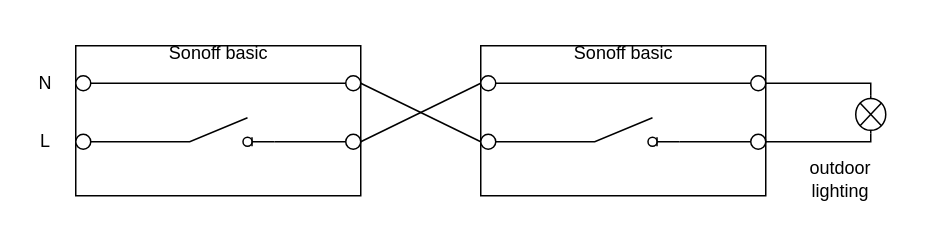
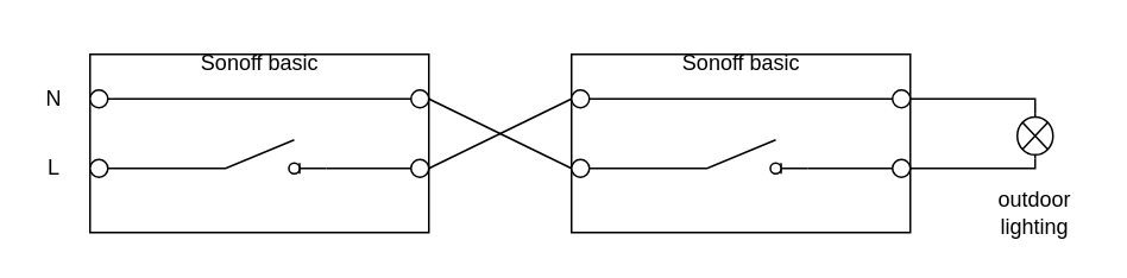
  <mxCell id="0" />
  <mxCell id="1" parent="0" />
  <mxCell id="2" value="" style="rounded=0;whiteSpace=wrap;html=1;" vertex="1" parent="1"><mxGeometry x="50" y="30" width="190" height="100" as="geometry" /></mxCell>
  <mxCell id="3" value="" style="pointerEvents=1;verticalLabelPosition=bottom;shadow=0;dashed=0;align=center;html=1;verticalAlign=top;shape=mxgraph.electrical.electro-mechanical.switch_disconnector;" vertex="1" parent="1"><mxGeometry x="107.5" y="78" width="75" height="19" as="geometry" /></mxCell>
  <mxCell id="4" value="" style="endArrow=none;html=1;rounded=0;" edge="1" parent="1" target="2"><mxGeometry width="50" height="50" relative="1" as="geometry"><mxPoint x="50" y="60" as="sourcePoint" /><mxPoint x="90" y="60" as="targetPoint" /></mxGeometry></mxCell>
  <mxCell id="5" value="" style="endArrow=none;html=1;rounded=0;exitX=0;exitY=0.25;exitDx=0;exitDy=0;entryX=1;entryY=0.25;entryDx=0;entryDy=0;" edge="1" parent="1" source="2" target="2"><mxGeometry width="50" height="50" relative="1" as="geometry"><mxPoint x="130" y="150" as="sourcePoint" /><mxPoint x="180" y="100" as="targetPoint" /></mxGeometry></mxCell>
  <mxCell id="6" value="" style="ellipse;whiteSpace=wrap;html=1;aspect=fixed;" vertex="1" parent="1"><mxGeometry x="50" y="50" width="10" height="10" as="geometry" /></mxCell>
  <mxCell id="7" value="" style="ellipse;whiteSpace=wrap;html=1;aspect=fixed;" vertex="1" parent="1"><mxGeometry x="230" y="50" width="10" height="10" as="geometry" /></mxCell>
  <mxCell id="8" value="" style="ellipse;whiteSpace=wrap;html=1;aspect=fixed;" vertex="1" parent="1"><mxGeometry x="230" y="89" width="10" height="10" as="geometry" /></mxCell>
  <mxCell id="9" value="" style="endArrow=none;html=1;rounded=0;entryX=0;entryY=0.5;entryDx=0;entryDy=0;exitX=1;exitY=0.845;exitDx=0;exitDy=0;exitPerimeter=0;" edge="1" parent="1" source="3" target="8"><mxGeometry width="50" height="50" relative="1" as="geometry"><mxPoint x="130" y="150" as="sourcePoint" /><mxPoint x="170" y="170" as="targetPoint" /></mxGeometry></mxCell>
  <mxCell id="10" value="" style="ellipse;whiteSpace=wrap;html=1;aspect=fixed;" vertex="1" parent="1"><mxGeometry x="50" y="89" width="10" height="10" as="geometry" /></mxCell>
  <mxCell id="11" value="" style="endArrow=none;html=1;rounded=0;entryX=0;entryY=0.845;entryDx=0;entryDy=0;entryPerimeter=0;exitX=1;exitY=0.5;exitDx=0;exitDy=0;" edge="1" parent="1" source="10" target="3"><mxGeometry width="50" height="50" relative="1" as="geometry"><mxPoint x="130" y="150" as="sourcePoint" /><mxPoint x="180" y="100" as="targetPoint" /></mxGeometry></mxCell>
  <mxCell id="12" value="Sonoff basic" style="text;html=1;strokeColor=none;fillColor=none;align=center;verticalAlign=middle;whiteSpace=wrap;rounded=0;" vertex="1" parent="1"><mxGeometry x="98.75" y="20" width="92.5" height="30" as="geometry" /></mxCell>
  <mxCell id="13" value="L" style="text;html=1;strokeColor=none;fillColor=none;align=center;verticalAlign=middle;whiteSpace=wrap;rounded=0;" vertex="1" parent="1"><mxGeometry x="20" y="84.5" width="20" height="19" as="geometry" /></mxCell>
  <mxCell id="14" value="N" style="text;html=1;strokeColor=none;fillColor=none;align=center;verticalAlign=middle;whiteSpace=wrap;rounded=0;" vertex="1" parent="1"><mxGeometry x="20" y="45.5" width="20" height="19" as="geometry" /></mxCell>
  <mxCell id="15" value="" style="rounded=0;whiteSpace=wrap;html=1;" vertex="1" parent="1"><mxGeometry x="320" y="30" width="190" height="100" as="geometry" /></mxCell>
  <mxCell id="16" value="" style="pointerEvents=1;verticalLabelPosition=bottom;shadow=0;dashed=0;align=center;html=1;verticalAlign=top;shape=mxgraph.electrical.electro-mechanical.switch_disconnector;" vertex="1" parent="1"><mxGeometry x="377.5" y="78" width="75" height="19" as="geometry" /></mxCell>
  <mxCell id="17" value="" style="endArrow=none;html=1;rounded=0;" edge="1" parent="1" target="15"><mxGeometry width="50" height="50" relative="1" as="geometry"><mxPoint x="320" y="60" as="sourcePoint" /><mxPoint x="360" y="60" as="targetPoint" /></mxGeometry></mxCell>
  <mxCell id="18" value="" style="endArrow=none;html=1;rounded=0;exitX=0;exitY=0.25;exitDx=0;exitDy=0;entryX=1;entryY=0.25;entryDx=0;entryDy=0;" edge="1" parent="1" source="15" target="15"><mxGeometry width="50" height="50" relative="1" as="geometry"><mxPoint x="400" y="150" as="sourcePoint" /><mxPoint x="450" y="100" as="targetPoint" /></mxGeometry></mxCell>
  <mxCell id="19" value="" style="ellipse;whiteSpace=wrap;html=1;aspect=fixed;" vertex="1" parent="1"><mxGeometry x="320" y="50" width="10" height="10" as="geometry" /></mxCell>
  <mxCell id="20" style="edgeStyle=orthogonalEdgeStyle;rounded=0;orthogonalLoop=1;jettySize=auto;html=1;entryX=0;entryY=0.5;entryDx=0;entryDy=0;entryPerimeter=0;endArrow=none;endFill=0;" edge="1" parent="1" source="21" target="30"><mxGeometry relative="1" as="geometry"><Array as="points"><mxPoint x="580" y="55" /></Array></mxGeometry></mxCell>
  <mxCell id="21" value="" style="ellipse;whiteSpace=wrap;html=1;aspect=fixed;" vertex="1" parent="1"><mxGeometry x="500" y="50" width="10" height="10" as="geometry" /></mxCell>
  <mxCell id="22" style="edgeStyle=orthogonalEdgeStyle;rounded=0;orthogonalLoop=1;jettySize=auto;html=1;exitX=1;exitY=0.5;exitDx=0;exitDy=0;entryX=1;entryY=0.5;entryDx=0;entryDy=0;entryPerimeter=0;endArrow=none;endFill=0;" edge="1" parent="1" source="23" target="30"><mxGeometry relative="1" as="geometry"><Array as="points"><mxPoint x="580" y="94" /></Array></mxGeometry></mxCell>
  <mxCell id="23" value="" style="ellipse;whiteSpace=wrap;html=1;aspect=fixed;" vertex="1" parent="1"><mxGeometry x="500" y="89" width="10" height="10" as="geometry" /></mxCell>
  <mxCell id="24" value="" style="endArrow=none;html=1;rounded=0;entryX=0;entryY=0.5;entryDx=0;entryDy=0;exitX=1;exitY=0.845;exitDx=0;exitDy=0;exitPerimeter=0;" edge="1" parent="1" source="16" target="23"><mxGeometry width="50" height="50" relative="1" as="geometry"><mxPoint x="400" y="150" as="sourcePoint" /><mxPoint x="440" y="170" as="targetPoint" /></mxGeometry></mxCell>
  <mxCell id="25" value="" style="ellipse;whiteSpace=wrap;html=1;aspect=fixed;" vertex="1" parent="1"><mxGeometry x="320" y="89" width="10" height="10" as="geometry" /></mxCell>
  <mxCell id="26" value="" style="endArrow=none;html=1;rounded=0;entryX=0;entryY=0.845;entryDx=0;entryDy=0;entryPerimeter=0;exitX=1;exitY=0.5;exitDx=0;exitDy=0;" edge="1" parent="1" source="25" target="16"><mxGeometry width="50" height="50" relative="1" as="geometry"><mxPoint x="400" y="150" as="sourcePoint" /><mxPoint x="450" y="100" as="targetPoint" /></mxGeometry></mxCell>
  <mxCell id="27" value="Sonoff basic" style="text;html=1;strokeColor=none;fillColor=none;align=center;verticalAlign=middle;whiteSpace=wrap;rounded=0;" vertex="1" parent="1"><mxGeometry x="368.75" y="20" width="92.5" height="30" as="geometry" /></mxCell>
  <mxCell id="28" value="" style="endArrow=none;html=1;rounded=0;entryX=0;entryY=0.5;entryDx=0;entryDy=0;exitX=1;exitY=0.5;exitDx=0;exitDy=0;" edge="1" parent="1" source="7" target="25"><mxGeometry width="50" height="50" relative="1" as="geometry"><mxPoint x="260" y="160" as="sourcePoint" /><mxPoint x="310" y="110" as="targetPoint" /></mxGeometry></mxCell>
  <mxCell id="29" value="" style="endArrow=none;html=1;strokeWidth=1;rounded=0;exitX=1;exitY=0.5;exitDx=0;exitDy=0;entryX=0;entryY=0.25;entryDx=0;entryDy=0;" edge="1" parent="1" source="8" target="15"><mxGeometry width="100" relative="1" as="geometry"><mxPoint x="230" y="140" as="sourcePoint" /><mxPoint x="330" y="140" as="targetPoint" /></mxGeometry></mxCell>
  <mxCell id="30" value="" style="pointerEvents=1;verticalLabelPosition=bottom;shadow=0;dashed=0;align=center;html=1;verticalAlign=top;shape=mxgraph.electrical.miscellaneous.light_bulb;direction=south;" vertex="1" parent="1"><mxGeometry x="570" y="63" width="20" height="25.5" as="geometry" /></mxCell>
- <mxCell id="31" value="outdoor lighting" style="text;html=1;strokeColor=none;fillColor=none;align=center;verticalAlign=middle;whiteSpace=wrap;rounded=0;" vertex="1" parent="1"><mxGeometry x="530" y="103.5" width="60" height="30" as="geometry" /></mxCell>
+ <mxCell id="31" value="outdoor lighting" style="text;html=1;strokeColor=none;fillColor=none;align=center;verticalAlign=middle;whiteSpace=wrap;rounded=0;" vertex="1" parent="1"><mxGeometry x="550" y="103.5" width="60" height="30" as="geometry" /></mxCell>
